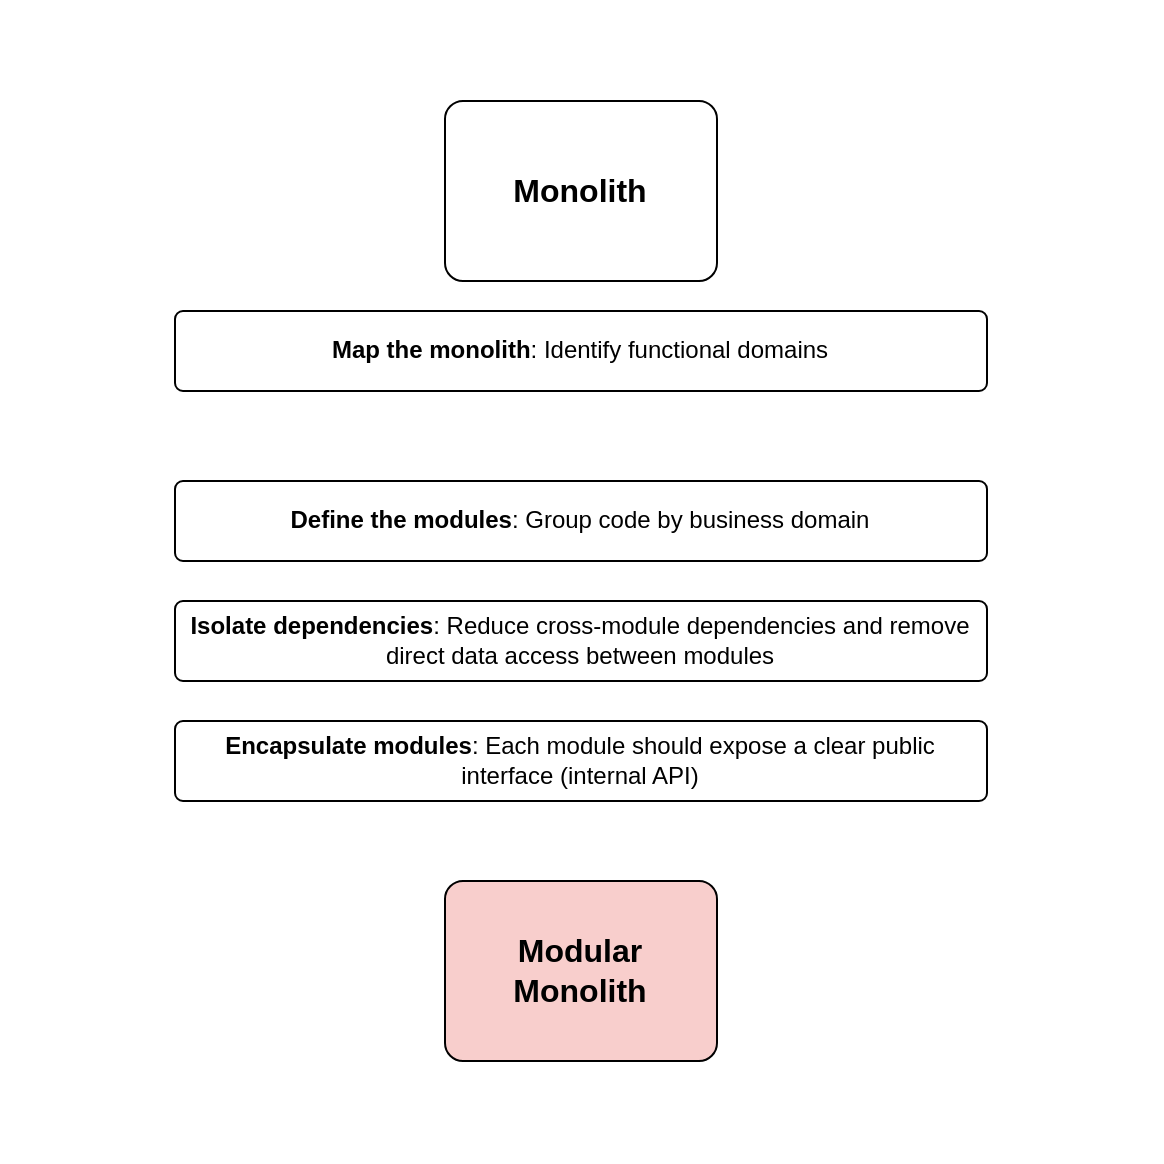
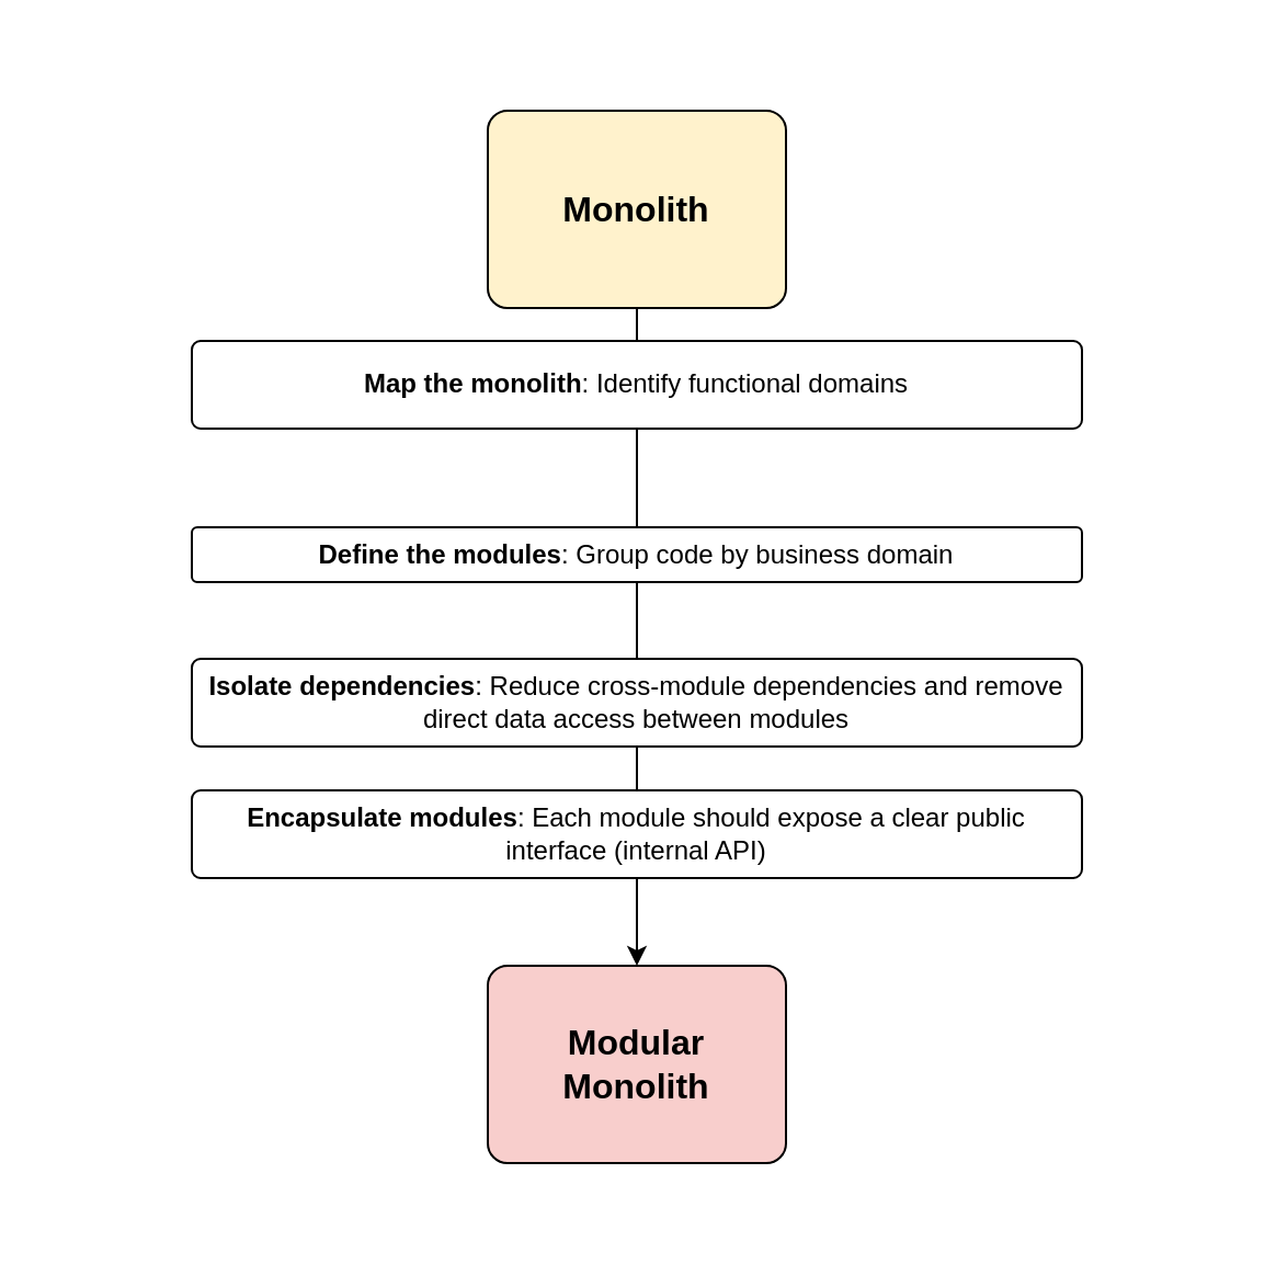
  <mxCell id="0" />
  <mxCell id="1" parent="0" />
  <mxCell id="2" value="" style="rounded=0;whiteSpace=wrap;html=1;strokeColor=#FFFFFF;" vertex="1" parent="1"><mxGeometry x="20" y="20" width="540" height="540" as="geometry" /></mxCell>
+ <mxCell id="3" value="" style="endArrow=classic;html=1;rounded=0;exitX=0.5;exitY=1;exitDx=0;exitDy=0;entryX=0.5;entryY=0;entryDx=0;entryDy=0;" edge="1" parent="1" source="9" target="4"><mxGeometry width="50" height="50" relative="1" as="geometry"><mxPoint x="266" y="380" as="sourcePoint" /><mxPoint x="316" y="330" as="targetPoint" /></mxGeometry></mxCell>
  <mxCell id="4" value="&lt;font style=&quot;font-size: 16px;&quot;&gt;&lt;b&gt;Modular&lt;br&gt;Monolith&lt;/b&gt;&lt;/font&gt;" style="rounded=1;arcSize=10;whiteSpace=wrap;html=1;align=center;fillColor=#f8cecc;" vertex="1" parent="1"><mxGeometry x="222" y="440" width="136" height="90" as="geometry" /></mxCell>
  <mxCell id="5" value="&lt;strong data-end=&quot;75&quot; data-start=&quot;55&quot;&gt;Map the monolith&lt;/strong&gt;: Identify functional domains" style="rounded=1;arcSize=10;whiteSpace=wrap;html=1;align=center;" vertex="1" parent="1"><mxGeometry x="87" y="155" width="406" height="40" as="geometry" /></mxCell>
- <mxCell id="6" value="&lt;strong data-end=&quot;207&quot; data-start=&quot;185&quot;&gt;Define the modules&lt;/strong&gt;: Group code by business domain" style="rounded=1;arcSize=10;whiteSpace=wrap;html=1;align=center;" vertex="1" parent="1"><mxGeometry x="87" y="240" width="406" height="40" as="geometry" /></mxCell>
+ <mxCell id="6" value="&lt;strong data-end=&quot;207&quot; data-start=&quot;185&quot;&gt;Define the modules&lt;/strong&gt;: Group code by business domain" style="rounded=1;arcSize=10;whiteSpace=wrap;html=1;align=center;" vertex="1" parent="1"><mxGeometry x="87" y="240" width="406" height="25" as="geometry" /></mxCell>
  <mxCell id="7" value="&lt;strong data-end=&quot;343&quot; data-start=&quot;319&quot;&gt;Isolate dependencies&lt;/strong&gt;: Reduce cross-module dependencies and remove direct data access between modules" style="rounded=1;arcSize=10;whiteSpace=wrap;html=1;align=center;" vertex="1" parent="1"><mxGeometry x="87" y="300" width="406" height="40" as="geometry" /></mxCell>
  <mxCell id="8" value="&lt;strong data-end=&quot;451&quot; data-start=&quot;428&quot;&gt;Encapsulate modules&lt;/strong&gt;: Each module should expose a clear public interface (internal API)" style="rounded=1;arcSize=10;whiteSpace=wrap;html=1;align=center;" vertex="1" parent="1"><mxGeometry x="87" y="360" width="406" height="40" as="geometry" /></mxCell>
- <mxCell id="9" value="&lt;font style=&quot;font-size: 16px;&quot;&gt;&lt;b&gt;Monolith&lt;/b&gt;&lt;/font&gt;" style="rounded=1;arcSize=10;whiteSpace=wrap;html=1;align=center;" vertex="1" parent="1"><mxGeometry x="222" y="50" width="136" height="90" as="geometry" /></mxCell>
+ <mxCell id="9" value="&lt;font style=&quot;font-size: 16px;&quot;&gt;&lt;b&gt;Monolith&lt;/b&gt;&lt;/font&gt;" style="rounded=1;arcSize=10;whiteSpace=wrap;html=1;align=center;fillColor=#fff2cc;" vertex="1" parent="1"><mxGeometry x="222" y="50" width="136" height="90" as="geometry" /></mxCell>
